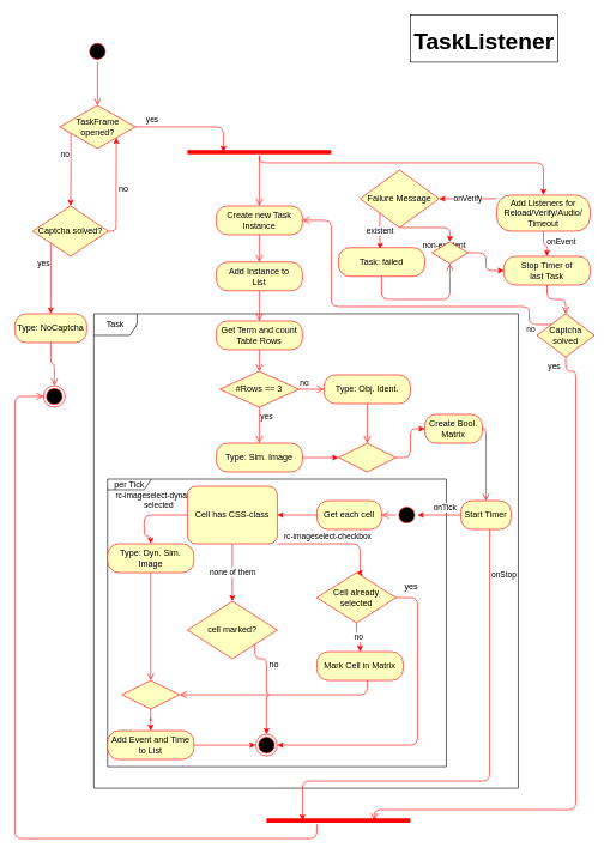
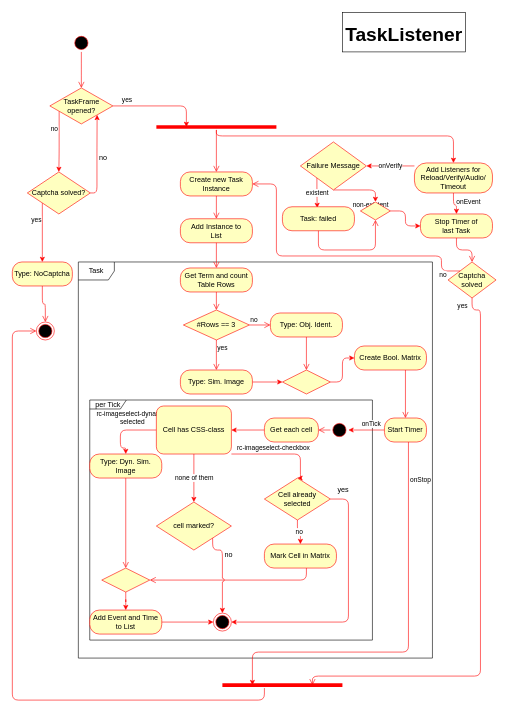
  <mxCell id="0" />
  <mxCell id="1" parent="0" />
  <mxCell id="2" value="Task" style="shape=umlFrame;whiteSpace=wrap;html=1;" parent="1" vertex="1"><mxGeometry x="130" y="436" width="590" height="660" as="geometry" /></mxCell>
  <mxCell id="3" value="per Tick" style="shape=umlFrame;whiteSpace=wrap;html=1;width=61;height=15;" parent="1" vertex="1"><mxGeometry x="149" y="666" width="471" height="400" as="geometry" /></mxCell>
  <mxCell id="4" value="" style="ellipse;html=1;shape=startState;fillColor=#000000;strokeColor=#ff0000;" parent="1" vertex="1"><mxGeometry x="120" y="56" width="30" height="30" as="geometry" /></mxCell>
  <mxCell id="5" value="" style="edgeStyle=orthogonalEdgeStyle;html=1;verticalAlign=bottom;endArrow=open;endSize=8;strokeColor=#ff0000;" parent="1" source="4" edge="1"><mxGeometry relative="1" as="geometry"><mxPoint x="135" y="146" as="targetPoint" /></mxGeometry></mxCell>
  <mxCell id="6" value="yes" style="edgeStyle=orthogonalEdgeStyle;rounded=1;orthogonalLoop=1;jettySize=auto;html=1;strokeColor=#FF0000;entryX=0.25;entryY=0.5;entryDx=0;entryDy=0;entryPerimeter=0;" parent="1" source="8" target="20" edge="1"><mxGeometry x="-0.713" y="10" relative="1" as="geometry"><mxPoint x="267.5" y="176" as="targetPoint" /><Array as="points"><mxPoint x="310" y="176" /></Array><mxPoint as="offset" /></mxGeometry></mxCell>
  <mxCell id="7" value="no" style="edgeStyle=orthogonalEdgeStyle;rounded=1;orthogonalLoop=1;jettySize=auto;html=1;strokeColor=#FF0000;entryX=0.5;entryY=0;entryDx=0;entryDy=0;" parent="1" source="8" target="11" edge="1"><mxGeometry x="0.408" y="-41" relative="1" as="geometry"><Array as="points"><mxPoint x="98" y="256" /><mxPoint x="98" y="256" /></Array><mxPoint x="33" y="-40" as="offset" /></mxGeometry></mxCell>
  <mxCell id="8" value="TaskFrame&lt;br&gt;opened?" style="rhombus;whiteSpace=wrap;html=1;fillColor=#ffffc0;strokeColor=#ff0000;" parent="1" vertex="1"><mxGeometry x="82.5" y="146" width="105" height="60" as="geometry" /></mxCell>
  <mxCell id="9" value="yes" style="edgeStyle=orthogonalEdgeStyle;rounded=1;orthogonalLoop=1;jettySize=auto;html=1;strokeColor=#FF0000;entryX=0.5;entryY=0;entryDx=0;entryDy=0;" parent="1" source="11" target="12" edge="1"><mxGeometry x="-0.424" y="-10" relative="1" as="geometry"><mxPoint x="135" y="436" as="targetPoint" /><Array as="points"><mxPoint x="70" y="426" /><mxPoint x="70" y="426" /></Array><mxPoint as="offset" /></mxGeometry></mxCell>
  <mxCell id="10" value="&lt;font style=&quot;font-size: 12px&quot;&gt;no&lt;/font&gt;" style="edgeStyle=orthogonalEdgeStyle;rounded=1;orthogonalLoop=1;jettySize=auto;html=1;strokeColor=#FF0000;entryX=1;entryY=1;entryDx=0;entryDy=0;" parent="1" source="11" target="8" edge="1"><mxGeometry x="-0.003" y="-10" relative="1" as="geometry"><mxPoint x="267.5" y="321" as="targetPoint" /><Array as="points"><mxPoint x="161" y="256" /><mxPoint x="161" y="256" /></Array><mxPoint as="offset" /></mxGeometry></mxCell>
  <mxCell id="11" value="Captcha solved?" style="rhombus;whiteSpace=wrap;html=1;fillColor=#ffffc0;strokeColor=#ff0000;" parent="1" vertex="1"><mxGeometry x="45" y="286" width="105" height="70" as="geometry" /></mxCell>
  <mxCell id="12" value="Type: NoCaptcha" style="rounded=1;whiteSpace=wrap;html=1;arcSize=40;fontColor=#000000;fillColor=#ffffc0;strokeColor=#ff0000;" parent="1" vertex="1"><mxGeometry x="20" y="436" width="100" height="40" as="geometry" /></mxCell>
  <mxCell id="13" value="" style="edgeStyle=orthogonalEdgeStyle;html=1;verticalAlign=bottom;endArrow=open;endSize=8;strokeColor=#ff0000;entryX=0.5;entryY=0;entryDx=0;entryDy=0;exitX=0.5;exitY=1;exitDx=0;exitDy=0;" parent="1" source="12" target="14" edge="1"><mxGeometry relative="1" as="geometry"><mxPoint x="139" y="536" as="targetPoint" /><Array as="points"><mxPoint x="70" y="506" /><mxPoint x="75" y="506" /></Array></mxGeometry></mxCell>
  <mxCell id="14" value="" style="ellipse;html=1;shape=endState;fillColor=#000000;strokeColor=#ff0000;" parent="1" vertex="1"><mxGeometry x="60" y="536" width="30" height="30" as="geometry" /></mxCell>
  <mxCell id="15" value="Create new Task&lt;br&gt;Instance" style="rounded=1;whiteSpace=wrap;html=1;arcSize=40;fontColor=#000000;fillColor=#ffffc0;strokeColor=#ff0000;" parent="1" vertex="1"><mxGeometry x="300" y="286" width="120" height="40" as="geometry" /></mxCell>
  <mxCell id="16" value="" style="edgeStyle=orthogonalEdgeStyle;html=1;verticalAlign=bottom;endArrow=open;endSize=8;strokeColor=#ff0000;entryX=0.5;entryY=0;entryDx=0;entryDy=0;" parent="1" source="15" target="17" edge="1"><mxGeometry relative="1" as="geometry"><mxPoint x="440" y="346" as="targetPoint" /></mxGeometry></mxCell>
  <mxCell id="17" value="Add Instance to&lt;br&gt;List" style="rounded=1;whiteSpace=wrap;html=1;arcSize=40;fontColor=#000000;fillColor=#ffffc0;strokeColor=#ff0000;" parent="1" vertex="1"><mxGeometry x="300" y="364" width="120" height="40" as="geometry" /></mxCell>
  <mxCell id="18" value="" style="edgeStyle=orthogonalEdgeStyle;html=1;verticalAlign=bottom;endArrow=open;endSize=8;strokeColor=#ff0000;entryX=0.5;entryY=0;entryDx=0;entryDy=0;" parent="1" source="17" target="32" edge="1"><mxGeometry relative="1" as="geometry"><mxPoint x="360" y="446" as="targetPoint" /></mxGeometry></mxCell>
  <mxCell id="19" value="" style="edgeStyle=orthogonalEdgeStyle;rounded=1;orthogonalLoop=1;jettySize=auto;html=1;strokeColor=#FF0000;entryX=0.5;entryY=0;entryDx=0;entryDy=0;" parent="1" source="20" target="24" edge="1"><mxGeometry relative="1" as="geometry"><mxPoint x="460" y="266" as="targetPoint" /><Array as="points"><mxPoint x="360" y="226" /><mxPoint x="755" y="226" /></Array></mxGeometry></mxCell>
  <mxCell id="20" value="" style="shape=line;html=1;strokeWidth=6;strokeColor=#ff0000;" parent="1" vertex="1"><mxGeometry x="260" y="206" width="200" height="10" as="geometry" /></mxCell>
  <mxCell id="21" value="" style="edgeStyle=orthogonalEdgeStyle;html=1;verticalAlign=bottom;endArrow=open;endSize=8;strokeColor=#ff0000;entryX=0.5;entryY=0;entryDx=0;entryDy=0;" parent="1" source="20" target="15" edge="1"><mxGeometry relative="1" as="geometry"><mxPoint x="360" y="256" as="targetPoint" /><Array as="points"><mxPoint x="360" y="286" /></Array></mxGeometry></mxCell>
  <mxCell id="22" value="onVerify" style="edgeStyle=orthogonalEdgeStyle;rounded=1;orthogonalLoop=1;jettySize=auto;html=1;strokeColor=#FF0000;" parent="1" edge="1"><mxGeometry relative="1" as="geometry"><mxPoint x="690" y="276" as="sourcePoint" /><mxPoint x="610" y="276" as="targetPoint" /></mxGeometry></mxCell>
  <mxCell id="23" value="onEvent" style="edgeStyle=orthogonalEdgeStyle;rounded=1;orthogonalLoop=1;jettySize=auto;html=1;strokeColor=#FF0000;entryX=0.5;entryY=0;entryDx=0;entryDy=0;" parent="1" source="24" target="25" edge="1"><mxGeometry x="0.251" y="21" relative="1" as="geometry"><mxPoint x="755" y="401" as="targetPoint" /><mxPoint x="-1" y="-5" as="offset" /></mxGeometry></mxCell>
  <mxCell id="24" value="Add Listeners for&lt;br&gt;Reload/Verify/Audio/&lt;br&gt;Timeout" style="rounded=1;whiteSpace=wrap;html=1;arcSize=40;fontColor=#000000;fillColor=#ffffc0;strokeColor=#ff0000;" parent="1" vertex="1"><mxGeometry x="690" y="271" width="130" height="50" as="geometry" /></mxCell>
  <mxCell id="25" value="Stop Timer of&lt;br&gt;last Task" style="rounded=1;whiteSpace=wrap;html=1;arcSize=40;fontColor=#000000;fillColor=#ffffc0;strokeColor=#ff0000;" parent="1" vertex="1"><mxGeometry x="700" y="356" width="120" height="40" as="geometry" /></mxCell>
  <mxCell id="26" value="" style="edgeStyle=orthogonalEdgeStyle;html=1;verticalAlign=bottom;endArrow=open;endSize=8;strokeColor=#ff0000;entryX=0.5;entryY=0;entryDx=0;entryDy=0;" parent="1" source="25" target="27" edge="1"><mxGeometry relative="1" as="geometry"><mxPoint x="755" y="429" as="targetPoint" /></mxGeometry></mxCell>
  <mxCell id="27" value="Captcha &lt;br&gt;solved" style="rhombus;whiteSpace=wrap;html=1;fillColor=#ffffc0;strokeColor=#ff0000;" parent="1" vertex="1"><mxGeometry x="746" y="436" width="80" height="60" as="geometry" /></mxCell>
  <mxCell id="28" value="no" style="edgeStyle=orthogonalEdgeStyle;html=1;align=left;verticalAlign=bottom;endArrow=open;endSize=8;strokeColor=#ff0000;exitX=0;exitY=0;exitDx=0;exitDy=0;entryX=1;entryY=0.5;entryDx=0;entryDy=0;" parent="1" source="27" target="15" edge="1"><mxGeometry x="-0.874" y="16" relative="1" as="geometry"><mxPoint x="720" y="486" as="targetPoint" /><Array as="points"><mxPoint x="735" y="426" /><mxPoint x="460" y="426" /><mxPoint x="460" y="306" /></Array><mxPoint x="11" y="15" as="offset" /></mxGeometry></mxCell>
  <mxCell id="29" value="yes" style="edgeStyle=orthogonalEdgeStyle;html=1;align=left;verticalAlign=top;endArrow=open;endSize=8;strokeColor=#ff0000;entryX=0.75;entryY=0.5;entryDx=0;entryDy=0;entryPerimeter=0;exitX=0.5;exitY=1;exitDx=0;exitDy=0;" parent="1" source="27" target="30" edge="1"><mxGeometry x="-0.957" y="33" relative="1" as="geometry"><mxPoint x="410" y="576" as="targetPoint" /><Array as="points"><mxPoint x="786" y="516" /><mxPoint x="800" y="516" /><mxPoint x="800" y="1126" /><mxPoint x="520" y="1126" /></Array><mxPoint x="-26" y="13" as="offset" /></mxGeometry></mxCell>
  <mxCell id="30" value="" style="shape=line;html=1;strokeWidth=6;strokeColor=#ff0000;" parent="1" vertex="1"><mxGeometry x="370" y="1136" width="200" height="10" as="geometry" /></mxCell>
  <mxCell id="31" value="" style="edgeStyle=orthogonalEdgeStyle;html=1;verticalAlign=bottom;endArrow=open;endSize=8;strokeColor=#ff0000;entryX=0;entryY=0.5;entryDx=0;entryDy=0;" parent="1" source="30" target="14" edge="1"><mxGeometry relative="1" as="geometry"><mxPoint x="139" y="646" as="targetPoint" /><Array as="points"><mxPoint x="440" y="1166" /><mxPoint x="20" y="1166" /><mxPoint x="20" y="551" /></Array></mxGeometry></mxCell>
  <mxCell id="32" value="Get Term and count&lt;br&gt;Table Rows" style="rounded=1;whiteSpace=wrap;html=1;arcSize=40;fontColor=#000000;fillColor=#ffffc0;strokeColor=#ff0000;" parent="1" vertex="1"><mxGeometry x="300" y="446" width="120" height="40" as="geometry" /></mxCell>
  <mxCell id="33" value="" style="edgeStyle=orthogonalEdgeStyle;html=1;verticalAlign=bottom;endArrow=open;endSize=8;strokeColor=#ff0000;entryX=0.5;entryY=0;entryDx=0;entryDy=0;" parent="1" source="32" target="34" edge="1"><mxGeometry relative="1" as="geometry"><mxPoint x="360" y="526" as="targetPoint" /></mxGeometry></mxCell>
  <mxCell id="34" value="#Rows == 3" style="rhombus;whiteSpace=wrap;html=1;fillColor=#ffffc0;strokeColor=#ff0000;" parent="1" vertex="1"><mxGeometry x="305" y="516" width="110" height="50" as="geometry" /></mxCell>
  <mxCell id="35" value="no" style="edgeStyle=orthogonalEdgeStyle;html=1;align=left;verticalAlign=bottom;endArrow=open;endSize=8;strokeColor=#ff0000;entryX=0;entryY=0.5;entryDx=0;entryDy=0;" parent="1" source="34" target="37" edge="1"><mxGeometry x="-1" relative="1" as="geometry"><mxPoint x="500" y="536" as="targetPoint" /></mxGeometry></mxCell>
  <mxCell id="36" value="yes" style="edgeStyle=orthogonalEdgeStyle;html=1;align=left;verticalAlign=top;endArrow=open;endSize=8;strokeColor=#ff0000;entryX=0.5;entryY=0;entryDx=0;entryDy=0;" parent="1" source="34" target="40" edge="1"><mxGeometry x="-1" relative="1" as="geometry"><mxPoint x="360" y="616" as="targetPoint" /></mxGeometry></mxCell>
  <mxCell id="37" value="Type: Obj. Ident." style="rounded=1;whiteSpace=wrap;html=1;arcSize=40;fontColor=#000000;fillColor=#ffffc0;strokeColor=#ff0000;" parent="1" vertex="1"><mxGeometry x="450" y="521" width="120" height="40" as="geometry" /></mxCell>
  <mxCell id="38" value="" style="edgeStyle=orthogonalEdgeStyle;html=1;verticalAlign=bottom;endArrow=open;endSize=8;strokeColor=#ff0000;entryX=0.5;entryY=0;entryDx=0;entryDy=0;" parent="1" source="37" target="42" edge="1"><mxGeometry relative="1" as="geometry"><mxPoint x="510" y="586" as="targetPoint" /></mxGeometry></mxCell>
  <mxCell id="39" value="" style="edgeStyle=orthogonalEdgeStyle;rounded=1;orthogonalLoop=1;jettySize=auto;html=1;strokeColor=#FF0000;" parent="1" source="40" target="42" edge="1"><mxGeometry relative="1" as="geometry" /></mxCell>
  <mxCell id="40" value="Type: Sim. Image" style="rounded=1;whiteSpace=wrap;html=1;arcSize=40;fontColor=#000000;fillColor=#ffffc0;strokeColor=#ff0000;" parent="1" vertex="1"><mxGeometry x="300" y="616" width="120" height="40" as="geometry" /></mxCell>
  <mxCell id="41" value="" style="edgeStyle=orthogonalEdgeStyle;rounded=1;orthogonalLoop=1;jettySize=auto;html=1;strokeColor=#FF0000;entryX=0;entryY=0.5;entryDx=0;entryDy=0;" parent="1" source="42" target="72" edge="1"><mxGeometry relative="1" as="geometry"><mxPoint x="510" y="736" as="targetPoint" /></mxGeometry></mxCell>
  <mxCell id="42" value="" style="rhombus;whiteSpace=wrap;html=1;fillColor=#ffffc0;strokeColor=#ff0000;" parent="1" vertex="1"><mxGeometry x="470" y="616" width="80" height="40" as="geometry" /></mxCell>
  <mxCell id="43" value="onStop" style="edgeStyle=orthogonalEdgeStyle;rounded=1;orthogonalLoop=1;jettySize=auto;html=1;strokeColor=#FF0000;entryX=0.25;entryY=0.5;entryDx=0;entryDy=0;entryPerimeter=0;" parent="1" source="45" target="30" edge="1"><mxGeometry x="-0.809" y="20" relative="1" as="geometry"><mxPoint x="550" y="816" as="targetPoint" /><Array as="points"><mxPoint x="680" y="1086" /><mxPoint x="420" y="1086" /></Array><mxPoint y="-1" as="offset" /></mxGeometry></mxCell>
  <mxCell id="44" value="onTick" style="edgeStyle=orthogonalEdgeStyle;rounded=1;orthogonalLoop=1;jettySize=auto;html=1;strokeColor=#FF0000;entryX=1;entryY=0.5;entryDx=0;entryDy=0;" parent="1" source="45" target="74" edge="1"><mxGeometry x="-0.25" y="-10" relative="1" as="geometry"><mxPoint x="570" y="716" as="targetPoint" /><Array as="points"><mxPoint x="580" y="716" /></Array><mxPoint x="1" as="offset" /></mxGeometry></mxCell>
  <mxCell id="45" value="Start Timer" style="rounded=1;whiteSpace=wrap;html=1;arcSize=40;fontColor=#000000;fillColor=#ffffc0;strokeColor=#ff0000;" parent="1" vertex="1"><mxGeometry x="640" y="696" width="70" height="40" as="geometry" /></mxCell>
  <mxCell id="46" value="" style="edgeStyle=orthogonalEdgeStyle;rounded=1;orthogonalLoop=1;jettySize=auto;html=1;strokeColor=#FF0000;" parent="1" source="47" target="58" edge="1"><mxGeometry relative="1" as="geometry" /></mxCell>
  <mxCell id="47" value="Get each cell" style="rounded=1;whiteSpace=wrap;html=1;arcSize=40;fontColor=#000000;fillColor=#ffffc0;strokeColor=#ff0000;" parent="1" vertex="1"><mxGeometry x="440" y="696" width="90" height="40" as="geometry" /></mxCell>
  <mxCell id="48" value="existent" style="edgeStyle=orthogonalEdgeStyle;rounded=1;orthogonalLoop=1;jettySize=auto;html=1;strokeColor=#FF0000;exitX=0;exitY=1;exitDx=0;exitDy=0;" parent="1" source="50" edge="1"><mxGeometry relative="1" as="geometry"><mxPoint x="528" y="346" as="targetPoint" /><Array as="points"><mxPoint x="528" y="321" /><mxPoint x="528" y="321" /></Array></mxGeometry></mxCell>
  <mxCell id="49" value="non-existent" style="edgeStyle=orthogonalEdgeStyle;rounded=1;orthogonalLoop=1;jettySize=auto;html=1;strokeColor=#FF0000;entryX=0.5;entryY=0;entryDx=0;entryDy=0;" parent="1" source="50" target="54" edge="1"><mxGeometry x="0.387" y="-25" relative="1" as="geometry"><mxPoint x="555" y="396" as="targetPoint" /><Array as="points"><mxPoint x="625" y="316" /></Array><mxPoint as="offset" /></mxGeometry></mxCell>
  <mxCell id="50" value="Failure Message" style="rhombus;whiteSpace=wrap;html=1;fillColor=#ffffc0;strokeColor=#ff0000;" parent="1" vertex="1"><mxGeometry x="500" y="236" width="110" height="80" as="geometry" /></mxCell>
  <mxCell id="51" value="Task: failed" style="rounded=1;whiteSpace=wrap;html=1;arcSize=40;fontColor=#000000;fillColor=#ffffc0;strokeColor=#ff0000;" parent="1" vertex="1"><mxGeometry x="470" y="344" width="120" height="40" as="geometry" /></mxCell>
  <mxCell id="52" value="" style="edgeStyle=orthogonalEdgeStyle;html=1;verticalAlign=bottom;endArrow=open;endSize=8;strokeColor=#ff0000;entryX=0.5;entryY=1;entryDx=0;entryDy=0;" parent="1" source="51" target="54" edge="1"><mxGeometry relative="1" as="geometry"><mxPoint x="550" y="456" as="targetPoint" /><Array as="points"><mxPoint x="530" y="416" /><mxPoint x="625" y="416" /></Array></mxGeometry></mxCell>
  <mxCell id="53" value="" style="edgeStyle=orthogonalEdgeStyle;rounded=1;orthogonalLoop=1;jettySize=auto;html=1;strokeColor=#FF0000;" parent="1" source="54" target="25" edge="1"><mxGeometry relative="1" as="geometry" /></mxCell>
  <mxCell id="54" value="" style="rhombus;whiteSpace=wrap;html=1;fillColor=#ffffc0;strokeColor=#ff0000;" parent="1" vertex="1"><mxGeometry x="600" y="336" width="50" height="30" as="geometry" /></mxCell>
  <mxCell id="55" value="rc-imageselect-checkbox" style="edgeStyle=orthogonalEdgeStyle;rounded=1;orthogonalLoop=1;jettySize=auto;html=1;strokeColor=#FF0000;entryX=0.5;entryY=0;entryDx=0;entryDy=0;" parent="1" source="58" target="63" edge="1"><mxGeometry x="-0.124" y="10" relative="1" as="geometry"><mxPoint x="350" y="796" as="targetPoint" /><Array as="points"><mxPoint x="500" y="756" /><mxPoint x="500" y="796" /></Array><mxPoint as="offset" /></mxGeometry></mxCell>
  <mxCell id="56" value="rc-imageselect-dynamic-&lt;br&gt;selected" style="edgeStyle=orthogonalEdgeStyle;rounded=1;orthogonalLoop=1;jettySize=auto;html=1;strokeColor=#FF0000;entryX=0.5;entryY=0;entryDx=0;entryDy=0;" parent="1" source="58" target="64" edge="1"><mxGeometry x="-0.266" y="-20" relative="1" as="geometry"><mxPoint x="180" y="716" as="targetPoint" /><Array as="points"><mxPoint x="200" y="716" /><mxPoint x="200" y="746" /><mxPoint x="209" y="746" /></Array><mxPoint as="offset" /></mxGeometry></mxCell>
  <mxCell id="57" value="none of them" style="edgeStyle=orthogonalEdgeStyle;rounded=1;orthogonalLoop=1;jettySize=auto;html=1;strokeColor=#FF0000;" parent="1" source="58" target="59" edge="1"><mxGeometry relative="1" as="geometry" /></mxCell>
  <mxCell id="58" value="Cell has CSS-class" style="whiteSpace=wrap;html=1;fillColor=#ffffc0;strokeColor=#ff0000;rounded=1;" parent="1" vertex="1"><mxGeometry x="260" y="676" width="125" height="80" as="geometry" /></mxCell>
  <mxCell id="59" value="cell marked?" style="rhombus;whiteSpace=wrap;html=1;fillColor=#ffffc0;strokeColor=#ff0000;" parent="1" vertex="1"><mxGeometry x="260" y="836" width="125" height="80" as="geometry" /></mxCell>
  <mxCell id="60" value="no" style="edgeStyle=orthogonalEdgeStyle;rounded=1;orthogonalLoop=1;jettySize=auto;html=1;strokeColor=#FF0000;entryX=0.5;entryY=0;entryDx=0;entryDy=0;" parent="1" source="63" target="66" edge="1"><mxGeometry relative="1" as="geometry"><mxPoint x="544.941" y="896.037" as="targetPoint" /></mxGeometry></mxCell>
  <mxCell id="61" value="" style="edgeStyle=orthogonalEdgeStyle;rounded=1;jumpStyle=arc;orthogonalLoop=1;jettySize=auto;html=1;strokeColor=#FF0000;fontSize=12;entryX=1;entryY=0.5;entryDx=0;entryDy=0;" parent="1" source="63" target="76" edge="1"><mxGeometry relative="1" as="geometry"><mxPoint x="630" y="831" as="targetPoint" /><Array as="points"><mxPoint x="580" y="831" /><mxPoint x="580" y="1036" /></Array></mxGeometry></mxCell>
  <mxCell id="62" value="yes" style="text;html=1;align=center;verticalAlign=middle;resizable=0;points=[];labelBackgroundColor=#ffffff;fontSize=12;" parent="61" vertex="1" connectable="0"><mxGeometry x="-0.57" y="4" relative="1" as="geometry"><mxPoint x="-14" y="-77.94" as="offset" /></mxGeometry></mxCell>
  <mxCell id="63" value="Cell already selected" style="rhombus;whiteSpace=wrap;html=1;fillColor=#ffffc0;strokeColor=#ff0000;" parent="1" vertex="1"><mxGeometry x="440" y="796" width="110" height="70" as="geometry" /></mxCell>
  <mxCell id="64" value="Type: Dyn. Sim. Image" style="rounded=1;whiteSpace=wrap;html=1;arcSize=40;fontColor=#000000;fillColor=#ffffc0;strokeColor=#ff0000;" parent="1" vertex="1"><mxGeometry x="149" y="756" width="120" height="40" as="geometry" /></mxCell>
  <mxCell id="65" value="" style="edgeStyle=orthogonalEdgeStyle;html=1;verticalAlign=bottom;endArrow=open;endSize=8;strokeColor=#ff0000;entryX=0.5;entryY=0;entryDx=0;entryDy=0;" parent="1" source="64" target="71" edge="1"><mxGeometry relative="1" as="geometry"><mxPoint x="210" y="866" as="targetPoint" /></mxGeometry></mxCell>
  <mxCell id="66" value="Mark Cell in Matrix" style="rounded=1;whiteSpace=wrap;html=1;arcSize=40;fontColor=#000000;fillColor=#ffffc0;strokeColor=#ff0000;" parent="1" vertex="1"><mxGeometry x="440" y="906" width="120" height="40" as="geometry" /></mxCell>
  <mxCell id="67" value="" style="edgeStyle=orthogonalEdgeStyle;html=1;verticalAlign=bottom;endArrow=open;endSize=8;strokeColor=#ff0000;entryX=1;entryY=0.5;entryDx=0;entryDy=0;" parent="1" source="66" target="71" edge="1"><mxGeometry relative="1" as="geometry"><mxPoint x="555" y="976" as="targetPoint" /><Array as="points"><mxPoint x="510" y="966" /></Array></mxGeometry></mxCell>
  <mxCell id="68" value="" style="edgeStyle=orthogonalEdgeStyle;rounded=1;orthogonalLoop=1;jettySize=auto;html=1;strokeColor=#FF0000;entryX=0;entryY=0.5;entryDx=0;entryDy=0;" parent="1" source="69" target="76" edge="1"><mxGeometry relative="1" as="geometry"><mxPoint x="349" y="1036" as="targetPoint" /></mxGeometry></mxCell>
  <mxCell id="69" value="Add Event and Time&lt;br&gt;to List" style="rounded=1;whiteSpace=wrap;html=1;arcSize=40;fontColor=#000000;fillColor=#ffffc0;strokeColor=#ff0000;" parent="1" vertex="1"><mxGeometry x="149" y="1016" width="120" height="40" as="geometry" /></mxCell>
  <mxCell id="70" value="" style="edgeStyle=orthogonalEdgeStyle;rounded=1;orthogonalLoop=1;jettySize=auto;html=1;strokeColor=#FF0000;entryX=0.5;entryY=0;entryDx=0;entryDy=0;" parent="1" source="71" target="69" edge="1"><mxGeometry relative="1" as="geometry"><mxPoint x="209" y="1046" as="targetPoint" /></mxGeometry></mxCell>
  <mxCell id="71" value="" style="rhombus;whiteSpace=wrap;html=1;fillColor=#ffffc0;strokeColor=#ff0000;" parent="1" vertex="1"><mxGeometry x="169" y="946" width="80" height="40" as="geometry" /></mxCell>
- <mxCell id="72" value="Create Bool. Matrix" style="rounded=1;whiteSpace=wrap;html=1;arcSize=40;fontColor=#000000;fillColor=#ffffc0;strokeColor=#ff0000;" parent="1" vertex="1"><mxGeometry x="590" y="576" width="80" height="40" as="geometry" /></mxCell>
+ <mxCell id="72" value="Create Bool. Matrix" style="rounded=1;whiteSpace=wrap;html=1;arcSize=40;fontColor=#000000;fillColor=#ffffc0;strokeColor=#ff0000;" parent="1" vertex="1"><mxGeometry x="590" y="576" width="120" height="40" as="geometry" /></mxCell>
  <mxCell id="73" value="" style="edgeStyle=orthogonalEdgeStyle;html=1;verticalAlign=bottom;endArrow=open;endSize=8;strokeColor=#ff0000;entryX=0.5;entryY=0;entryDx=0;entryDy=0;" parent="1" source="72" target="45" edge="1"><mxGeometry relative="1" as="geometry"><mxPoint x="660" y="696" as="targetPoint" /><Array as="points"><mxPoint x="675" y="666" /><mxPoint x="675" y="666" /></Array></mxGeometry></mxCell>
  <mxCell id="74" value="" style="ellipse;html=1;shape=startState;fillColor=#000000;strokeColor=#ff0000;" parent="1" vertex="1"><mxGeometry x="550" y="701" width="30" height="30" as="geometry" /></mxCell>
  <mxCell id="75" value="" style="edgeStyle=orthogonalEdgeStyle;html=1;verticalAlign=bottom;endArrow=open;endSize=8;strokeColor=#ff0000;entryX=1;entryY=0.5;entryDx=0;entryDy=0;" parent="1" source="74" target="47" edge="1"><mxGeometry relative="1" as="geometry"><mxPoint x="565" y="806" as="targetPoint" /></mxGeometry></mxCell>
  <mxCell id="76" value="" style="ellipse;html=1;shape=endState;fillColor=#000000;strokeColor=#ff0000;" parent="1" vertex="1"><mxGeometry x="355" y="1021" width="30" height="30" as="geometry" /></mxCell>
  <mxCell id="77" value="TaskListener" style="text;align=center;fontStyle=1;verticalAlign=middle;spacingLeft=3;spacingRight=3;strokeColor=#000000;rotatable=0;points=[[0,0.5],[1,0.5]];portConstraint=eastwest;fontSize=32;fillColor=none;gradientColor=none;" parent="1" vertex="1"><mxGeometry x="570" y="20" width="205" height="66" as="geometry" /></mxCell>
  <mxCell id="78" value="&lt;span style=&quot;font-size: 12px ; line-height: 40%&quot;&gt;no&lt;br style=&quot;font-size: 12px&quot;&gt;&lt;/span&gt;" style="edgeStyle=orthogonalEdgeStyle;rounded=1;jumpStyle=arc;orthogonalLoop=1;jettySize=auto;html=1;strokeColor=#FF0000;fontSize=12;exitX=1;exitY=1;exitDx=0;exitDy=0;entryX=0.5;entryY=0;entryDx=0;entryDy=0;" parent="1" source="59" target="76" edge="1"><mxGeometry x="-0.382" y="10" relative="1" as="geometry"><mxPoint x="322.471" y="996.019" as="targetPoint" /><Array as="points"><mxPoint x="354" y="916" /><mxPoint x="370" y="916" /></Array><mxPoint as="offset" /></mxGeometry></mxCell>
